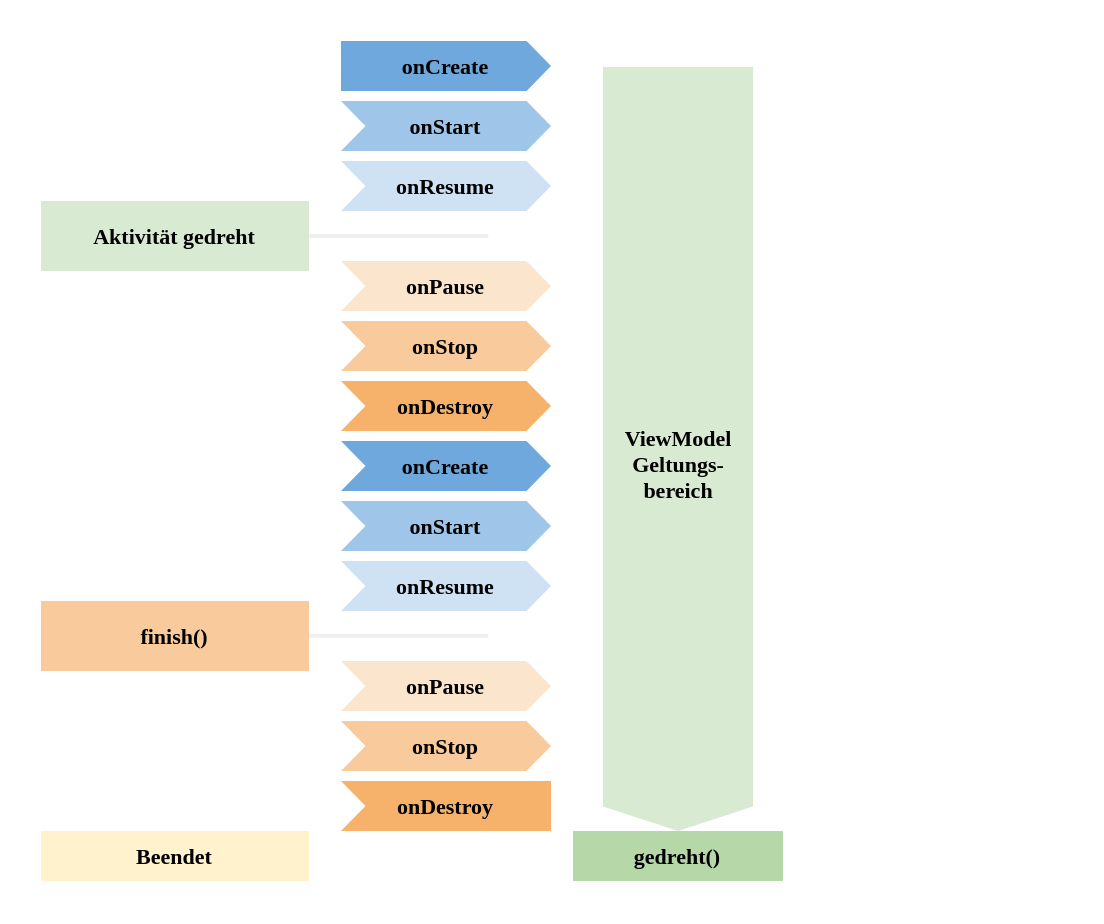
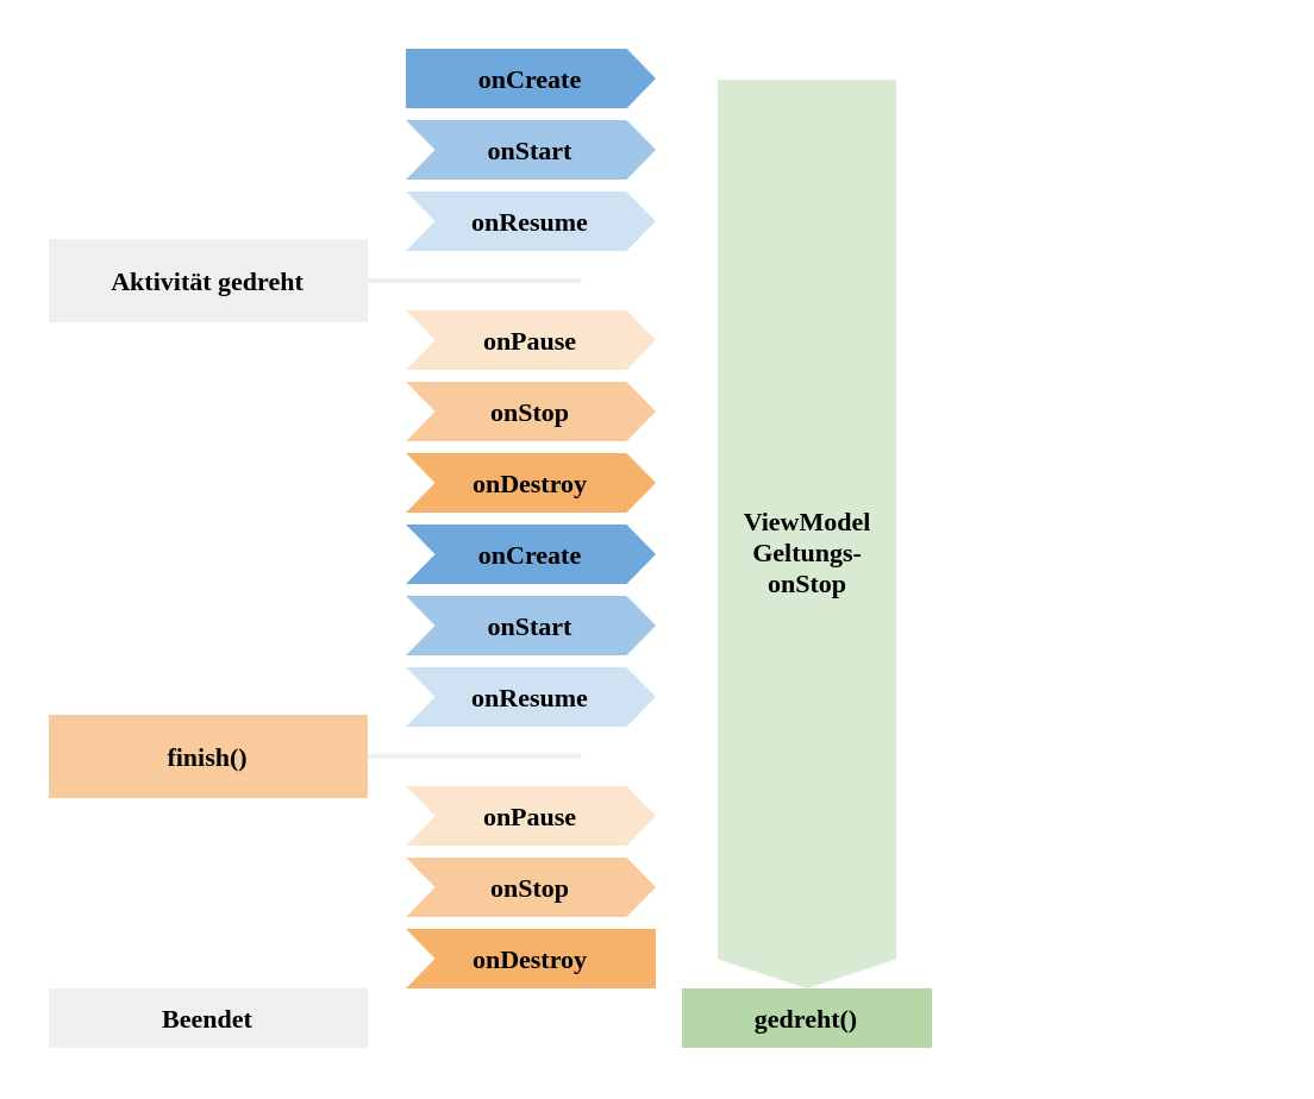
  <mxCell id="0" />
  <mxCell id="1" parent="0" />
  <mxCell id="2" value="" style="shape=singleArrow;direction=west;whiteSpace=wrap;rotation=-180;arrowWidth=1;arrowSize=0.116;fillColor=#6fa8dc;strokeColor=none;html=1;labelBorderColor=none;labelBackgroundColor=none;fillStyle=auto;fontSize=11;fontFamily=Verdana;fontStyle=1" parent="1" vertex="1"><mxGeometry x="170" y="20" width="105" height="25" as="geometry" /></mxCell>
  <mxCell id="3" value="onStart" style="shape=step;perimeter=stepPerimeter;whiteSpace=wrap;html=1;fixedSize=1;size=12.262;strokeColor=none;fillColor=#9fc5e8;fontSize=11;fontFamily=Verdana;fontStyle=1" parent="1" vertex="1"><mxGeometry x="170" y="50" width="105" height="25" as="geometry" /></mxCell>
  <mxCell id="4" value="onResume" style="shape=step;perimeter=stepPerimeter;whiteSpace=wrap;html=1;fixedSize=1;size=12.262;strokeColor=none;fillColor=#cfe2f3;fontSize=11;fontFamily=Verdana;fontStyle=1" parent="1" vertex="1"><mxGeometry x="170" y="80" width="105" height="25" as="geometry" /></mxCell>
  <mxCell id="5" value="onDestroy" style="shape=step;perimeter=stepPerimeter;whiteSpace=wrap;html=1;fixedSize=1;size=12.262;strokeColor=none;fillColor=#f6b26b;fontSize=11;fontFamily=Verdana;fontStyle=1" parent="1" vertex="1"><mxGeometry x="170" y="190" width="105" height="25" as="geometry" /></mxCell>
  <mxCell id="6" value="onPause" style="shape=step;perimeter=stepPerimeter;whiteSpace=wrap;html=1;fixedSize=1;size=12.262;strokeColor=none;fillColor=#fce5cd;fontSize=11;fontFamily=Verdana;fontStyle=1" parent="1" vertex="1"><mxGeometry x="170" y="130" width="105" height="25" as="geometry" /></mxCell>
  <mxCell id="7" value="onStop" style="shape=step;perimeter=stepPerimeter;whiteSpace=wrap;html=1;fixedSize=1;size=12.262;strokeColor=none;fillColor=#f9cb9c;fontSize=11;fontFamily=Verdana;fontStyle=1" parent="1" vertex="1"><mxGeometry x="170" y="160" width="105" height="25" as="geometry" /></mxCell>
  <mxCell id="8" value="onCreate" style="shape=step;perimeter=stepPerimeter;whiteSpace=wrap;html=1;fixedSize=1;size=12.262;strokeColor=none;fillColor=#6fa8dc;fontSize=11;fontFamily=Verdana;fontStyle=1" parent="1" vertex="1"><mxGeometry x="170" y="220" width="105" height="25" as="geometry" /></mxCell>
  <mxCell id="9" value="&lt;span style=&quot;background-color: rgb(111, 168, 220); font-size: 11px;&quot;&gt;onCreate&lt;/span&gt;" style="rounded=0;whiteSpace=wrap;html=1;labelBackgroundColor=none;labelBorderColor=none;fillStyle=auto;strokeColor=none;fillColor=none;fontSize=11;fontFamily=Verdana;fontStyle=1" parent="1" vertex="1"><mxGeometry x="170" y="20" width="105" height="25" as="geometry" /></mxCell>
  <mxCell id="10" value="onStart" style="shape=step;perimeter=stepPerimeter;whiteSpace=wrap;html=1;fixedSize=1;size=12.262;strokeColor=none;fillColor=#9fc5e8;fontSize=11;fontFamily=Verdana;fontStyle=1" parent="1" vertex="1"><mxGeometry x="170" y="250" width="105" height="25" as="geometry" /></mxCell>
  <mxCell id="11" value="onResume" style="shape=step;perimeter=stepPerimeter;whiteSpace=wrap;html=1;fixedSize=1;size=12.262;strokeColor=none;fillColor=#cfe2f3;fontSize=11;fontFamily=Verdana;fontStyle=1" parent="1" vertex="1"><mxGeometry x="170" y="280" width="105" height="25" as="geometry" /></mxCell>
  <mxCell id="12" value="onPause" style="shape=step;perimeter=stepPerimeter;whiteSpace=wrap;html=1;fixedSize=1;size=12.262;strokeColor=none;fillColor=#fce5cd;fontSize=11;fontFamily=Verdana;fontStyle=1" parent="1" vertex="1"><mxGeometry x="170" y="330" width="105" height="25" as="geometry" /></mxCell>
  <mxCell id="13" value="onStop" style="shape=step;perimeter=stepPerimeter;whiteSpace=wrap;html=1;fixedSize=1;size=12.262;strokeColor=none;fillColor=#f9cb9c;fontSize=11;fontFamily=Verdana;fontStyle=1" parent="1" vertex="1"><mxGeometry x="170" y="360" width="105" height="25" as="geometry" /></mxCell>
  <mxCell id="14" value="onDestroy" style="shape=step;perimeter=stepPerimeter;whiteSpace=wrap;html=1;fixedSize=1;size=12.262;strokeColor=none;fillColor=#f6b26b;fontSize=11;fontFamily=Verdana;fontStyle=1" parent="1" vertex="1"><mxGeometry x="170" y="390" width="105" height="25" as="geometry" /></mxCell>
  <mxCell id="15" value="" style="rounded=0;whiteSpace=wrap;html=1;labelBackgroundColor=none;labelBorderColor=none;fillStyle=auto;strokeColor=none;fillColor=#f6b26b;fontSize=11;fontFamily=Verdana;fontStyle=1" parent="1" vertex="1"><mxGeometry x="255" y="390" width="20" height="25" as="geometry" /></mxCell>
  <mxCell id="16" value="gedreht()" style="rounded=0;whiteSpace=wrap;html=1;labelBackgroundColor=none;labelBorderColor=none;fillStyle=auto;strokeColor=none;fillColor=#b6d7a8;fontSize=11;fontFamily=Verdana;fontStyle=1" parent="1" vertex="1"><mxGeometry x="286" y="415" width="105" height="25" as="geometry" /></mxCell>
  <mxCell id="17" value="" style="shape=singleArrow;direction=west;whiteSpace=wrap;rotation=-90;arrowWidth=1;arrowSize=0.032;fillColor=#d9ead3;strokeColor=none;html=1;labelBorderColor=none;labelBackgroundColor=none;fillStyle=auto;fontSize=11;fontFamily=Verdana;fontStyle=1" parent="1" vertex="1"><mxGeometry x="147.5" y="186.5" width="382" height="75" as="geometry" /></mxCell>
- <mxCell id="18" value="ViewModel&lt;br style=&quot;font-size: 11px;&quot;&gt;Geltungs-bereich" style="rounded=0;whiteSpace=wrap;html=1;labelBackgroundColor=none;labelBorderColor=none;fillStyle=auto;strokeColor=none;fillColor=none;fontSize=11;fontFamily=Verdana;fontStyle=1" parent="1" vertex="1"><mxGeometry x="301.5" y="214" width="74" height="36" as="geometry" /></mxCell>
+ <mxCell id="18" value="ViewModel&lt;br style=&quot;font-size: 11px;&quot;&gt;Geltungs-onStop" style="rounded=0;whiteSpace=wrap;html=1;labelBackgroundColor=none;labelBorderColor=none;fillStyle=auto;strokeColor=none;fillColor=none;fontSize=11;fontFamily=Verdana;fontStyle=1" parent="1" vertex="1"><mxGeometry x="301.5" y="214" width="74" height="36" as="geometry" /></mxCell>
  <mxCell id="19" style="edgeStyle=orthogonalEdgeStyle;rounded=0;orthogonalLoop=1;jettySize=auto;html=1;strokeColor=#efefef;fontSize=11;endArrow=none;endFill=0;strokeWidth=2;fontFamily=Verdana;fontStyle=1" parent="1" source="20" edge="1"><mxGeometry relative="1" as="geometry"><mxPoint x="243.628" y="117.5" as="targetPoint" /></mxGeometry></mxCell>
- <mxCell id="20" value="Aktivität gedreht" style="rounded=0;whiteSpace=wrap;html=1;labelBackgroundColor=none;labelBorderColor=none;fillStyle=auto;strokeColor=none;fontSize=11;fillColor=#d9ead3;fontFamily=Verdana;fontStyle=1;" parent="1" vertex="1"><mxGeometry x="20" y="100" width="134" height="35" as="geometry" /></mxCell>
+ <mxCell id="20" value="Aktivität gedreht" style="rounded=0;whiteSpace=wrap;html=1;labelBackgroundColor=none;labelBorderColor=none;fillStyle=auto;strokeColor=none;fontSize=11;fillColor=#efefef;fontFamily=Verdana;fontStyle=1" parent="1" vertex="1"><mxGeometry x="20" y="100" width="134" height="35" as="geometry" /></mxCell>
  <mxCell id="21" value="finish()" style="rounded=0;whiteSpace=wrap;html=1;labelBackgroundColor=none;labelBorderColor=none;fillStyle=auto;strokeColor=none;fontSize=11;fillColor=#f9cb9c;fontFamily=Verdana;fontStyle=1;" parent="1" vertex="1"><mxGeometry x="20" y="300" width="134" height="35" as="geometry" /></mxCell>
- <mxCell id="22" value="Beendet" style="rounded=0;whiteSpace=wrap;html=1;labelBackgroundColor=none;labelBorderColor=none;fillStyle=auto;strokeColor=none;fontSize=11;fillColor=#fff2cc;fontFamily=Verdana;fontStyle=1;" parent="1" vertex="1"><mxGeometry x="20" y="415" width="134" height="25" as="geometry" /></mxCell>
+ <mxCell id="22" value="Beendet" style="rounded=0;whiteSpace=wrap;html=1;labelBackgroundColor=none;labelBorderColor=none;fillStyle=auto;strokeColor=none;fontSize=11;fillColor=#efefef;fontFamily=Verdana;fontStyle=1" parent="1" vertex="1"><mxGeometry x="20" y="415" width="134" height="25" as="geometry" /></mxCell>
  <mxCell id="23" style="edgeStyle=orthogonalEdgeStyle;rounded=0;orthogonalLoop=1;jettySize=auto;html=1;strokeColor=#efefef;fontSize=11;endArrow=none;endFill=0;strokeWidth=2;fontFamily=Verdana;fontStyle=1" parent="1" edge="1"><mxGeometry relative="1" as="geometry"><mxPoint x="243.628" y="317.42" as="targetPoint" /><mxPoint x="154" y="317.42" as="sourcePoint" /></mxGeometry></mxCell>
